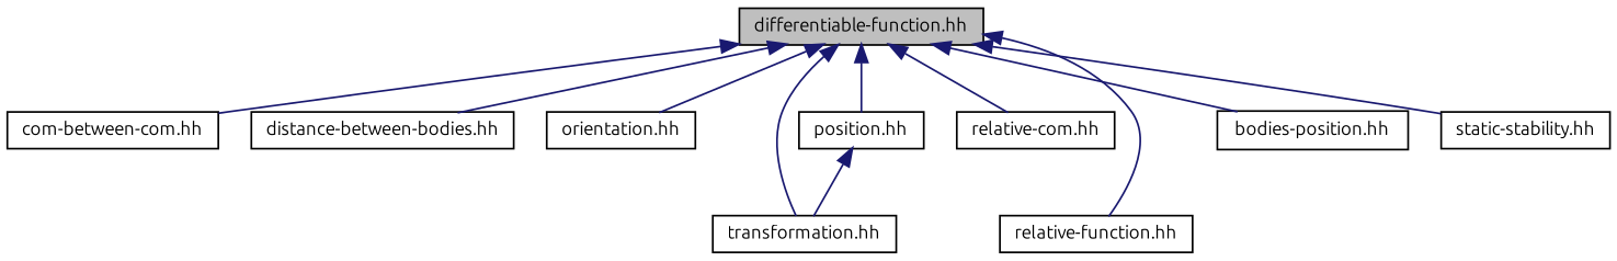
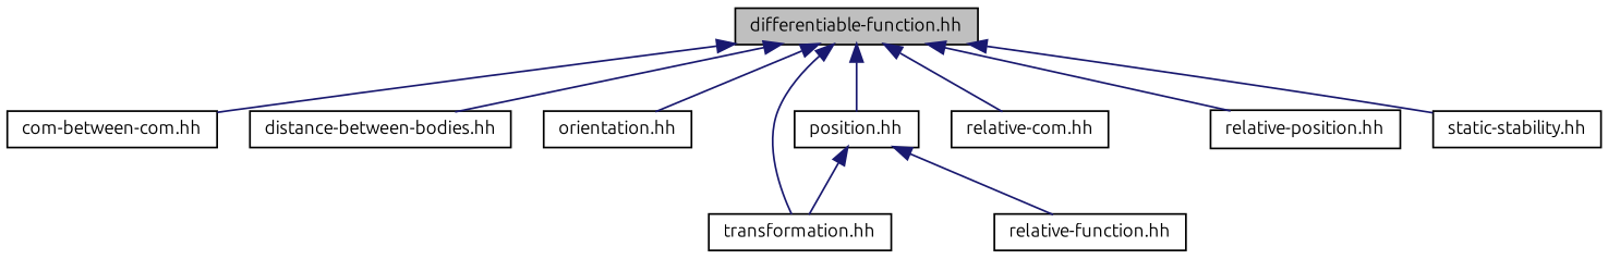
  digraph {
    fontname=Ubuntu
    node [color=black fillcolor=white fontname=Ubuntu fontsize=10 shape=record style=filled]
    edge [color=midnightblue dir=back fontname=Ubuntu fontsize=10 labelfontname=FreeSans labelfontsize=10 style=solid]
    n1 [fillcolor=grey75 fontcolor=black height=0.2 label="differentiable-function.hh" width=0.4]
    n2 [height=0.2 label="com-between-com.hh" width=0.4]
    n3 [height=0.2 label="distance-between-bodies.hh" width=0.4]
    n4 [height=0.2 label="orientation.hh" width=0.4]
    n5 [height=0.2 label="transformation.hh" width=0.4]
    n6 [height=0.2 label="position.hh" width=0.4]
    n7 [height=0.2 label="relative-com.hh" width=0.4]
    n8 [height=0.2 label="relative-function.hh" width=0.4]
-   n9 [height=0.2 label="bodies-position.hh" width=0.4]
+   n9 [height=0.2 label="relative-position.hh" width=0.4]
    n10 [height=0.2 label="static-stability.hh" width=0.4]
    n1 -> n2
    n1 -> n3
    n1 -> n4
    n1 -> n5
    n1 -> n6
    n1 -> n7
-   n1 -> n8
+   n6 -> n8
    n1 -> n9
    n1 -> n10
    n6 -> n5
  }
